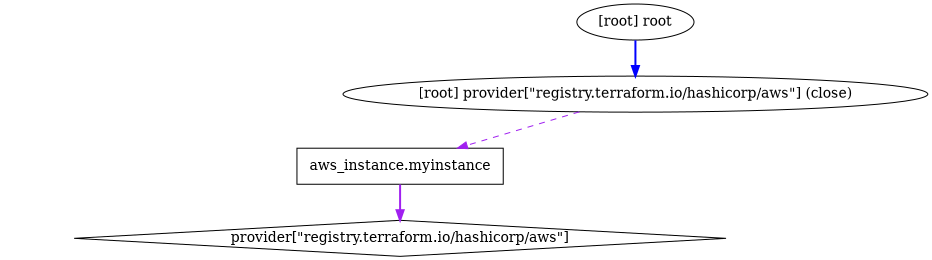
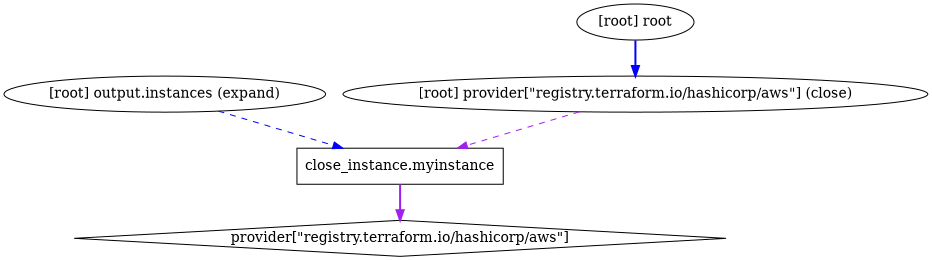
  digraph {
    compound=true
    newrank=true
    edge [color=purple style=bold]
-   n1 [label="aws_instance.myinstance" shape=box]
+   n1 [label="close_instance.myinstance" shape=box]
    n2 [label="provider[\"registry.terraform.io/hashicorp/aws\"]" shape=diamond]
+   "[root] output.instances (expand)"
    "[root] provider[\"registry.terraform.io/hashicorp/aws\"] (close)"
    "[root] root"
    subgraph sub_1 {
      n1
      n2
+     "[root] output.instances (expand)"
      "[root] provider[\"registry.terraform.io/hashicorp/aws\"] (close)"
      "[root] root"
    }
    n1 -> n2
+   "[root] output.instances (expand)" -> n1 [color=blue style=dashed]
    "[root] provider[\"registry.terraform.io/hashicorp/aws\"] (close)" -> n1 [style=dashed]
    "[root] root" -> "[root] provider[\"registry.terraform.io/hashicorp/aws\"] (close)" [color=blue]
  }
